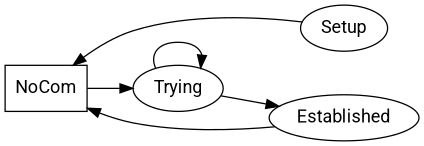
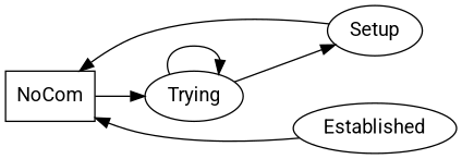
  digraph {
    fontname=Roboto
    rankdir=LR
    node [fontname=Roboto]
    edge [fontname=Roboto]
    NoCom [shape=box]
    Trying
    Setup
    Established
    NoCom -> Trying
    Trying -> Trying
-   Trying -> Established
+   Trying -> Setup
    Setup -> NoCom
    Established -> NoCom
  }
